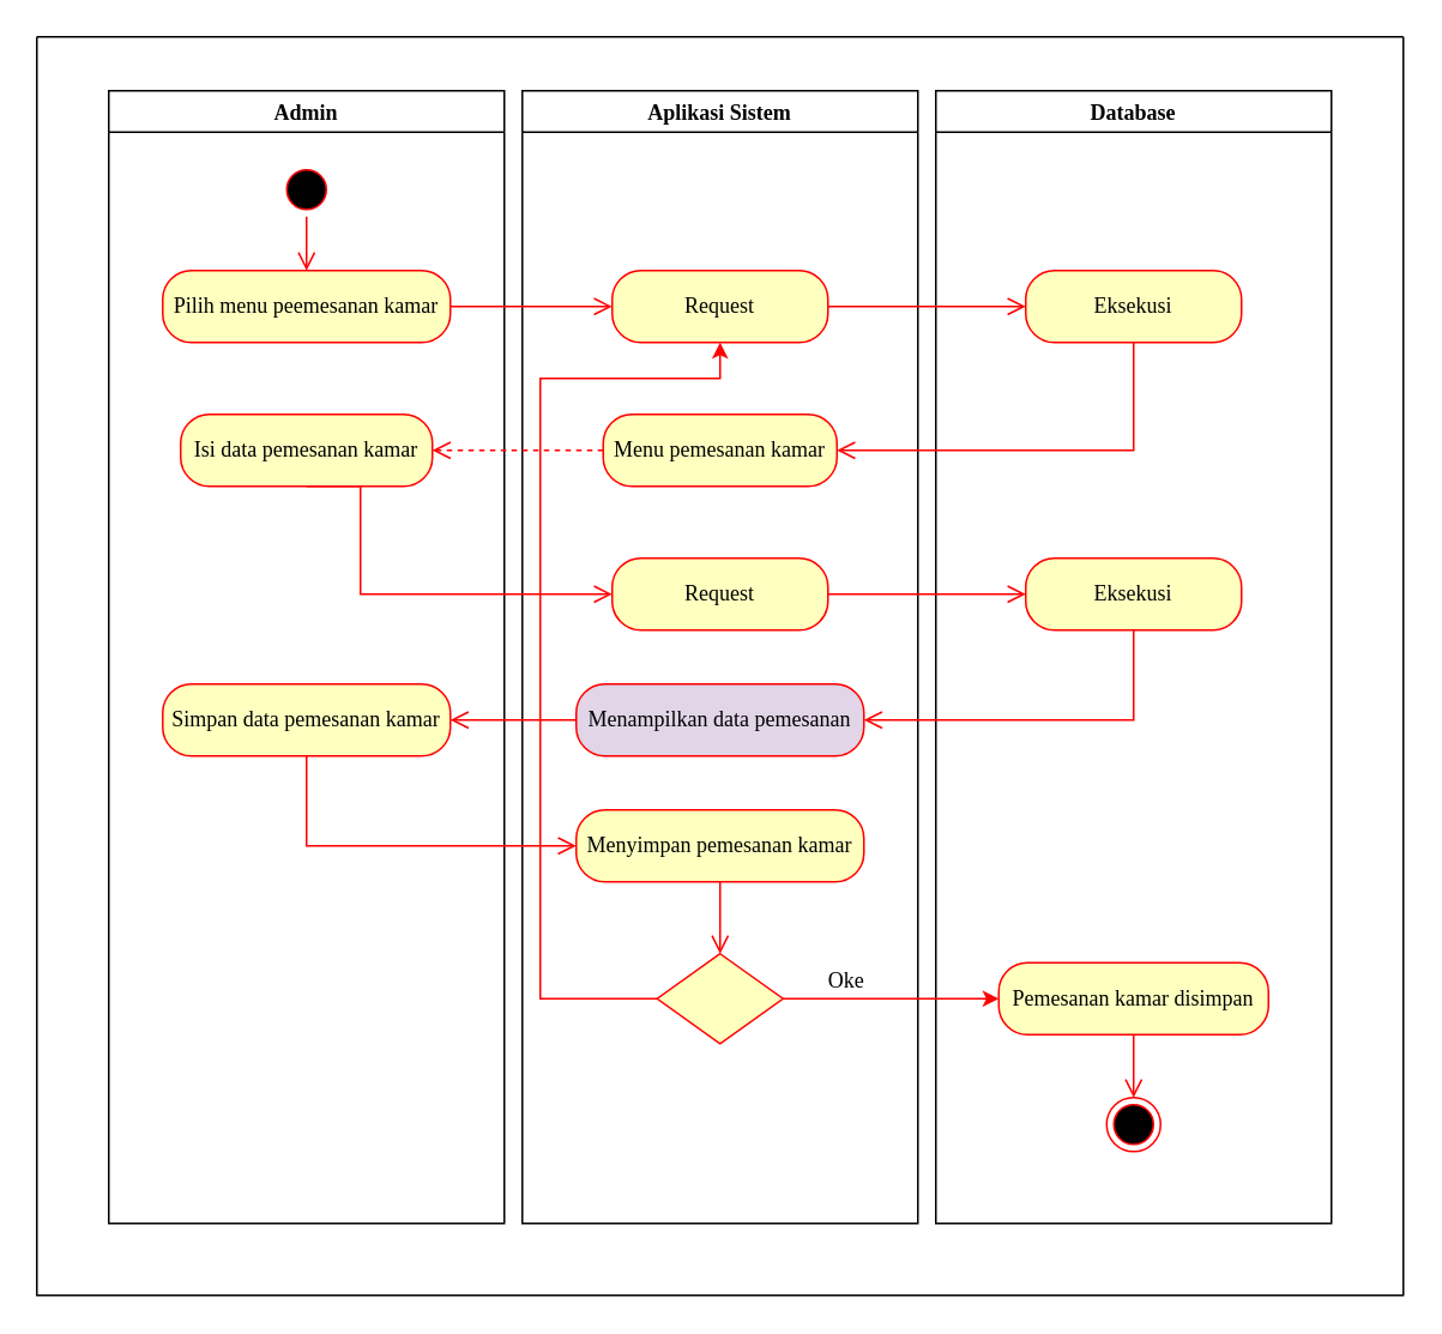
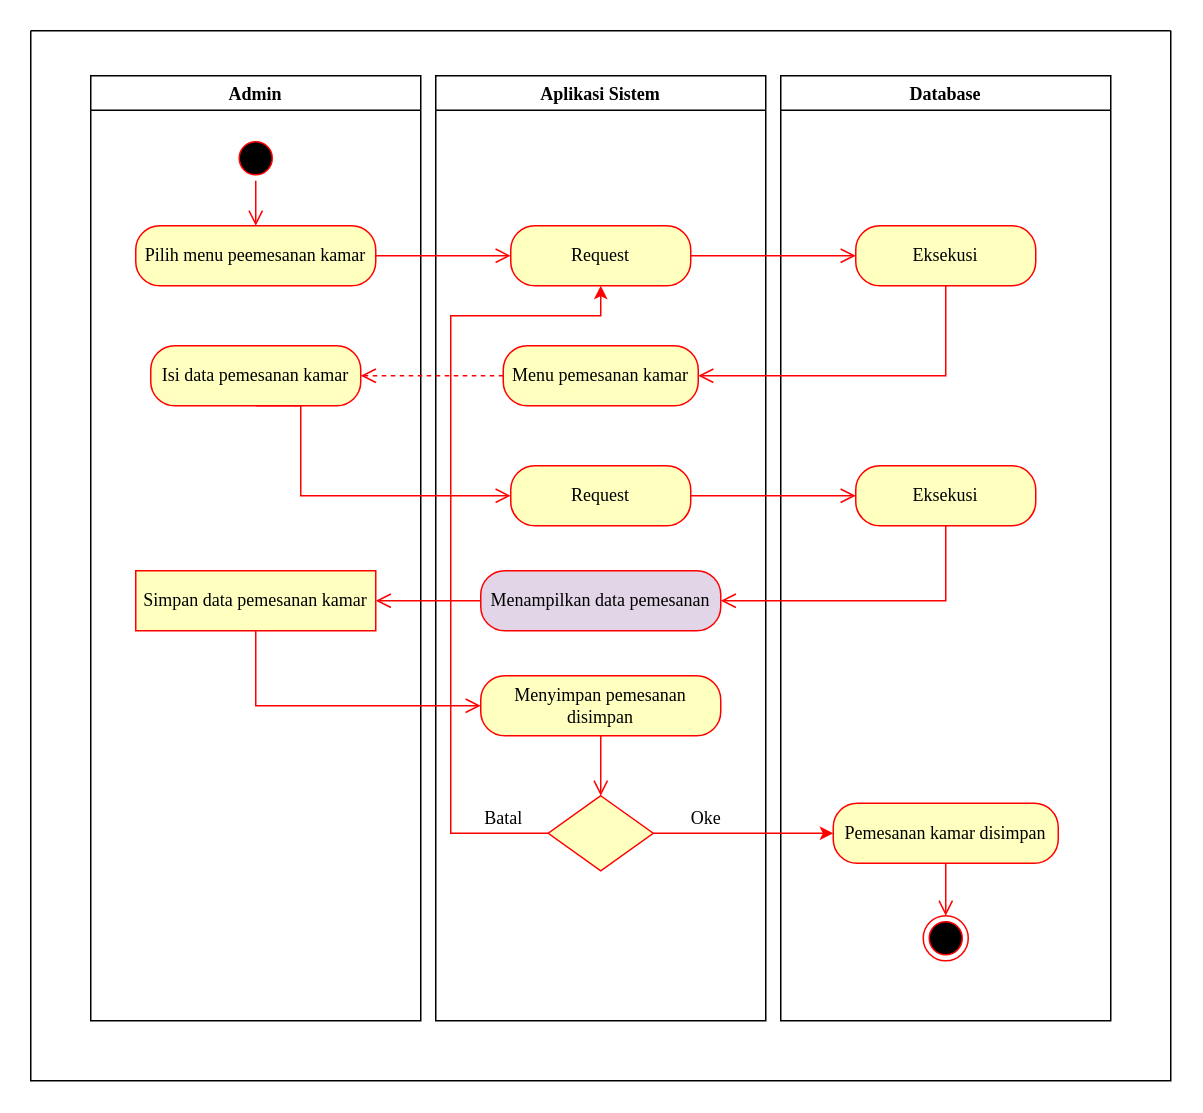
  <mxCell id="0" />
  <mxCell id="1" parent="0" />
  <mxCell id="2" value="" style="swimlane;startSize=0;" vertex="1" parent="1"><mxGeometry x="20" y="20" width="760" height="700" as="geometry" /></mxCell>
  <mxCell id="3" value="Admin" style="swimlane;fontFamily=Times New Roman;" vertex="1" parent="2"><mxGeometry x="40" y="30" width="220" height="630" as="geometry" /></mxCell>
  <mxCell id="4" value="" style="ellipse;html=1;shape=startState;fillColor=#000000;strokeColor=#ff0000;fontFamily=Times New Roman;" vertex="1" parent="3"><mxGeometry x="95" y="40" width="30" height="30" as="geometry" /></mxCell>
  <mxCell id="5" value="" style="edgeStyle=orthogonalEdgeStyle;html=1;verticalAlign=bottom;endArrow=open;endSize=8;strokeColor=#ff0000;rounded=0;entryX=0.5;entryY=0;entryDx=0;entryDy=0;fontFamily=Times New Roman;" edge="1" parent="3" source="4" target="6"><mxGeometry relative="1" as="geometry"><mxPoint x="110" y="130" as="targetPoint" /></mxGeometry></mxCell>
  <mxCell id="6" value="Pilih menu peemesanan kamar" style="rounded=1;whiteSpace=wrap;html=1;arcSize=40;fontColor=#000000;fillColor=#ffffc0;strokeColor=#ff0000;fontFamily=Times New Roman;" vertex="1" parent="3"><mxGeometry x="30" y="100" width="160" height="40" as="geometry" /></mxCell>
  <mxCell id="7" value="Isi data pemesanan kamar" style="rounded=1;whiteSpace=wrap;html=1;arcSize=40;fontColor=#000000;fillColor=#ffffc0;strokeColor=#ff0000;fontFamily=Times New Roman;" vertex="1" parent="3"><mxGeometry x="40" y="180" width="140" height="40" as="geometry" /></mxCell>
- <mxCell id="8" value="Simpan data pemesanan kamar" style="rounded=1;whiteSpace=wrap;html=1;arcSize=40;fontColor=#000000;fillColor=#ffffc0;strokeColor=#ff0000;fontFamily=Times New Roman;" vertex="1" parent="3"><mxGeometry x="30" y="330" width="160" height="40" as="geometry" /></mxCell>
+ <mxCell id="8" value="Simpan data pemesanan kamar" style="whiteSpace=wrap;html=1;arcSize=40;fontColor=#000000;fillColor=#ffffc0;strokeColor=#ff0000;fontFamily=Times New Roman;rounded=0;" vertex="1" parent="3"><mxGeometry x="30" y="330" width="160" height="40" as="geometry" /></mxCell>
  <mxCell id="9" value="Aplikasi Sistem" style="swimlane;fontFamily=Times New Roman;" vertex="1" parent="2"><mxGeometry x="270" y="30" width="220" height="630" as="geometry" /></mxCell>
  <mxCell id="10" value="Request" style="rounded=1;whiteSpace=wrap;html=1;arcSize=40;fontColor=#000000;fillColor=#ffffc0;strokeColor=#ff0000;fontFamily=Times New Roman;" vertex="1" parent="9"><mxGeometry x="50" y="100" width="120" height="40" as="geometry" /></mxCell>
  <mxCell id="11" value="Menu pemesanan kamar" style="rounded=1;whiteSpace=wrap;html=1;arcSize=40;fontColor=#000000;fillColor=#ffffc0;strokeColor=#ff0000;fontFamily=Times New Roman;" vertex="1" parent="9"><mxGeometry x="45" y="180" width="130" height="40" as="geometry" /></mxCell>
  <mxCell id="12" value="Request" style="rounded=1;whiteSpace=wrap;html=1;arcSize=40;fontColor=#000000;fillColor=#ffffc0;strokeColor=#ff0000;fontFamily=Times New Roman;" vertex="1" parent="9"><mxGeometry x="50" y="260" width="120" height="40" as="geometry" /></mxCell>
  <mxCell id="13" value="Menampilkan data pemesanan" style="rounded=1;whiteSpace=wrap;html=1;arcSize=40;fontColor=#000000;fillColor=#e1d5e7;strokeColor=#ff0000;fontFamily=Times New Roman;" vertex="1" parent="9"><mxGeometry x="30" y="330" width="160" height="40" as="geometry" /></mxCell>
- <mxCell id="14" value="Menyimpan pemesanan kamar" style="rounded=1;whiteSpace=wrap;html=1;arcSize=40;fontColor=#000000;fillColor=#ffffc0;strokeColor=#ff0000;fontFamily=Times New Roman;" vertex="1" parent="9"><mxGeometry x="30" y="400" width="160" height="40" as="geometry" /></mxCell>
+ <mxCell id="14" value="Menyimpan pemesanan disimpan" style="rounded=1;whiteSpace=wrap;html=1;arcSize=40;fontColor=#000000;fillColor=#ffffc0;strokeColor=#ff0000;fontFamily=Times New Roman;" vertex="1" parent="9"><mxGeometry x="30" y="400" width="160" height="40" as="geometry" /></mxCell>
  <mxCell id="15" value="" style="strokeWidth=1;html=1;shape=mxgraph.flowchart.decision;whiteSpace=wrap;fillColor=#ffffc0;strokeColor=#ff0000;fontFamily=Times New Roman;" vertex="1" parent="9"><mxGeometry x="75" y="480" width="70" height="50" as="geometry" /></mxCell>
  <mxCell id="16" style="edgeStyle=orthogonalEdgeStyle;rounded=0;orthogonalLoop=1;jettySize=auto;html=1;entryX=0.5;entryY=1;entryDx=0;entryDy=0;strokeColor=#ff0000;exitX=0;exitY=0.5;exitDx=0;exitDy=0;exitPerimeter=0;fontFamily=Times New Roman;" edge="1" parent="9" source="15" target="10"><mxGeometry relative="1" as="geometry"><mxPoint x="20" y="330" as="targetPoint" /><mxPoint x="60" y="500" as="sourcePoint" /><Array as="points"><mxPoint x="10" y="505" /><mxPoint x="10" y="160" /><mxPoint x="110" y="160" /></Array></mxGeometry></mxCell>
+ <mxCell id="17" value="Batal" style="text;html=1;align=center;verticalAlign=middle;resizable=0;points=[];autosize=1;strokeColor=none;fillColor=none;fontFamily=Times New Roman;" vertex="1" parent="9"><mxGeometry x="20" y="480" width="50" height="30" as="geometry" /></mxCell>
  <mxCell id="18" value="Oke" style="text;html=1;align=center;verticalAlign=middle;resizable=0;points=[];autosize=1;strokeColor=none;fillColor=none;fontFamily=Times New Roman;" vertex="1" parent="9"><mxGeometry x="160" y="480" width="40" height="30" as="geometry" /></mxCell>
  <mxCell id="19" value="" style="edgeStyle=orthogonalEdgeStyle;html=1;verticalAlign=bottom;endArrow=open;endSize=8;strokeColor=#ff0000;rounded=0;fontFamily=Times New Roman;entryX=0.5;entryY=0;entryDx=0;entryDy=0;entryPerimeter=0;" edge="1" parent="9" source="14" target="15"><mxGeometry relative="1" as="geometry"><mxPoint x="130" y="480" as="targetPoint" /></mxGeometry></mxCell>
  <mxCell id="20" value="Database" style="swimlane;fontFamily=Times New Roman;" vertex="1" parent="2"><mxGeometry x="500" y="30" width="220" height="630" as="geometry" /></mxCell>
  <mxCell id="21" value="Eksekusi" style="rounded=1;whiteSpace=wrap;html=1;arcSize=40;fontColor=#000000;fillColor=#ffffc0;strokeColor=#ff0000;fontFamily=Times New Roman;" vertex="1" parent="20"><mxGeometry x="50" y="100" width="120" height="40" as="geometry" /></mxCell>
  <mxCell id="22" value="Eksekusi" style="rounded=1;whiteSpace=wrap;html=1;arcSize=40;fontColor=#000000;fillColor=#ffffc0;strokeColor=#ff0000;fontFamily=Times New Roman;" vertex="1" parent="20"><mxGeometry x="50" y="260" width="120" height="40" as="geometry" /></mxCell>
  <mxCell id="23" value="Pemesanan kamar disimpan" style="rounded=1;whiteSpace=wrap;html=1;arcSize=40;fontColor=#000000;fillColor=#ffffc0;strokeColor=#ff0000;fontFamily=Times New Roman;" vertex="1" parent="20"><mxGeometry x="35" y="485" width="150" height="40" as="geometry" /></mxCell>
  <mxCell id="24" value="" style="edgeStyle=orthogonalEdgeStyle;html=1;verticalAlign=bottom;endArrow=open;endSize=8;strokeColor=#ff0000;rounded=0;exitX=1;exitY=0.5;exitDx=0;exitDy=0;entryX=0;entryY=0.5;entryDx=0;entryDy=0;fontFamily=Times New Roman;" edge="1" parent="2" source="6" target="10"><mxGeometry relative="1" as="geometry"><mxPoint x="180" y="230" as="targetPoint" /></mxGeometry></mxCell>
  <mxCell id="25" value="" style="edgeStyle=orthogonalEdgeStyle;html=1;verticalAlign=bottom;endArrow=open;endSize=8;strokeColor=#ff0000;rounded=0;exitX=1;exitY=0.5;exitDx=0;exitDy=0;entryX=0;entryY=0.5;entryDx=0;entryDy=0;fontFamily=Times New Roman;" edge="1" parent="2" source="10" target="21"><mxGeometry relative="1" as="geometry"><mxPoint x="390" y="230" as="targetPoint" /></mxGeometry></mxCell>
  <mxCell id="26" value="" style="edgeStyle=orthogonalEdgeStyle;html=1;verticalAlign=bottom;endArrow=open;endSize=8;strokeColor=#ff0000;rounded=0;entryX=1;entryY=0.5;entryDx=0;entryDy=0;exitX=0.5;exitY=1;exitDx=0;exitDy=0;fontFamily=Times New Roman;" edge="1" parent="2" source="21" target="11"><mxGeometry relative="1" as="geometry"><mxPoint x="600" y="230" as="targetPoint" /></mxGeometry></mxCell>
  <mxCell id="27" value="" style="edgeStyle=orthogonalEdgeStyle;html=1;verticalAlign=bottom;endArrow=open;endSize=8;strokeColor=#ff0000;rounded=0;exitX=0;exitY=0.5;exitDx=0;exitDy=0;entryX=1;entryY=0.5;entryDx=0;entryDy=0;fontFamily=Times New Roman;dashed=1;" edge="1" parent="2" source="11" target="7"><mxGeometry relative="1" as="geometry"><mxPoint x="390" y="330" as="targetPoint" /></mxGeometry></mxCell>
  <mxCell id="28" value="" style="edgeStyle=orthogonalEdgeStyle;html=1;verticalAlign=bottom;endArrow=open;endSize=8;strokeColor=#ff0000;rounded=0;exitX=0.5;exitY=1;exitDx=0;exitDy=0;entryX=0;entryY=0.5;entryDx=0;entryDy=0;fontFamily=Times New Roman;" edge="1" parent="2" source="7" target="12"><mxGeometry relative="1" as="geometry"><mxPoint x="240" y="380" as="targetPoint" /><mxPoint x="240" y="300" as="sourcePoint" /><Array as="points"><mxPoint x="180" y="310" /></Array></mxGeometry></mxCell>
  <mxCell id="29" value="" style="edgeStyle=orthogonalEdgeStyle;html=1;verticalAlign=bottom;endArrow=open;endSize=8;strokeColor=#ff0000;rounded=0;exitX=1;exitY=0.5;exitDx=0;exitDy=0;entryX=0;entryY=0.5;entryDx=0;entryDy=0;fontFamily=Times New Roman;" edge="1" parent="2" source="12" target="22"><mxGeometry relative="1" as="geometry"><mxPoint x="390" y="430" as="targetPoint" /></mxGeometry></mxCell>
  <mxCell id="30" value="" style="edgeStyle=orthogonalEdgeStyle;html=1;verticalAlign=bottom;endArrow=open;endSize=8;strokeColor=#ff0000;rounded=0;entryX=1;entryY=0.5;entryDx=0;entryDy=0;exitX=0.5;exitY=1;exitDx=0;exitDy=0;fontFamily=Times New Roman;" edge="1" parent="2" source="22" target="13"><mxGeometry relative="1" as="geometry"><mxPoint x="600" y="380" as="targetPoint" /></mxGeometry></mxCell>
  <mxCell id="31" value="" style="edgeStyle=orthogonalEdgeStyle;html=1;verticalAlign=bottom;endArrow=open;endSize=8;strokeColor=#ff0000;rounded=0;exitX=0;exitY=0.5;exitDx=0;exitDy=0;entryX=1;entryY=0.5;entryDx=0;entryDy=0;fontFamily=Times New Roman;" edge="1" parent="2" source="13" target="8"><mxGeometry relative="1" as="geometry"><mxPoint x="390" y="460" as="targetPoint" /></mxGeometry></mxCell>
  <mxCell id="32" value="" style="edgeStyle=orthogonalEdgeStyle;html=1;verticalAlign=bottom;endArrow=open;endSize=8;strokeColor=#ff0000;rounded=0;entryX=0;entryY=0.5;entryDx=0;entryDy=0;exitX=0.5;exitY=1;exitDx=0;exitDy=0;fontFamily=Times New Roman;" edge="1" parent="2" source="8" target="14"><mxGeometry relative="1" as="geometry"><mxPoint x="180" y="510" as="targetPoint" /></mxGeometry></mxCell>
  <mxCell id="33" style="edgeStyle=orthogonalEdgeStyle;rounded=0;orthogonalLoop=1;jettySize=auto;html=1;exitX=1;exitY=0.5;exitDx=0;exitDy=0;strokeColor=#ff0000;exitPerimeter=0;fontFamily=Times New Roman;" edge="1" parent="2" source="15" target="23"><mxGeometry relative="1" as="geometry"><mxPoint x="440" y="530" as="sourcePoint" /></mxGeometry></mxCell>
  <mxCell id="34" value="" style="edgeStyle=orthogonalEdgeStyle;html=1;verticalAlign=bottom;endArrow=open;endSize=8;strokeColor=#ff0000;rounded=0;fontFamily=Times New Roman;" edge="1" parent="2" source="23"><mxGeometry relative="1" as="geometry"><mxPoint x="610" y="590" as="targetPoint" /></mxGeometry></mxCell>
  <mxCell id="35" value="" style="ellipse;html=1;shape=endState;fillColor=#000000;strokeColor=#ff0000;fontFamily=Times New Roman;" vertex="1" parent="2"><mxGeometry x="595" y="590" width="30" height="30" as="geometry" /></mxCell>
